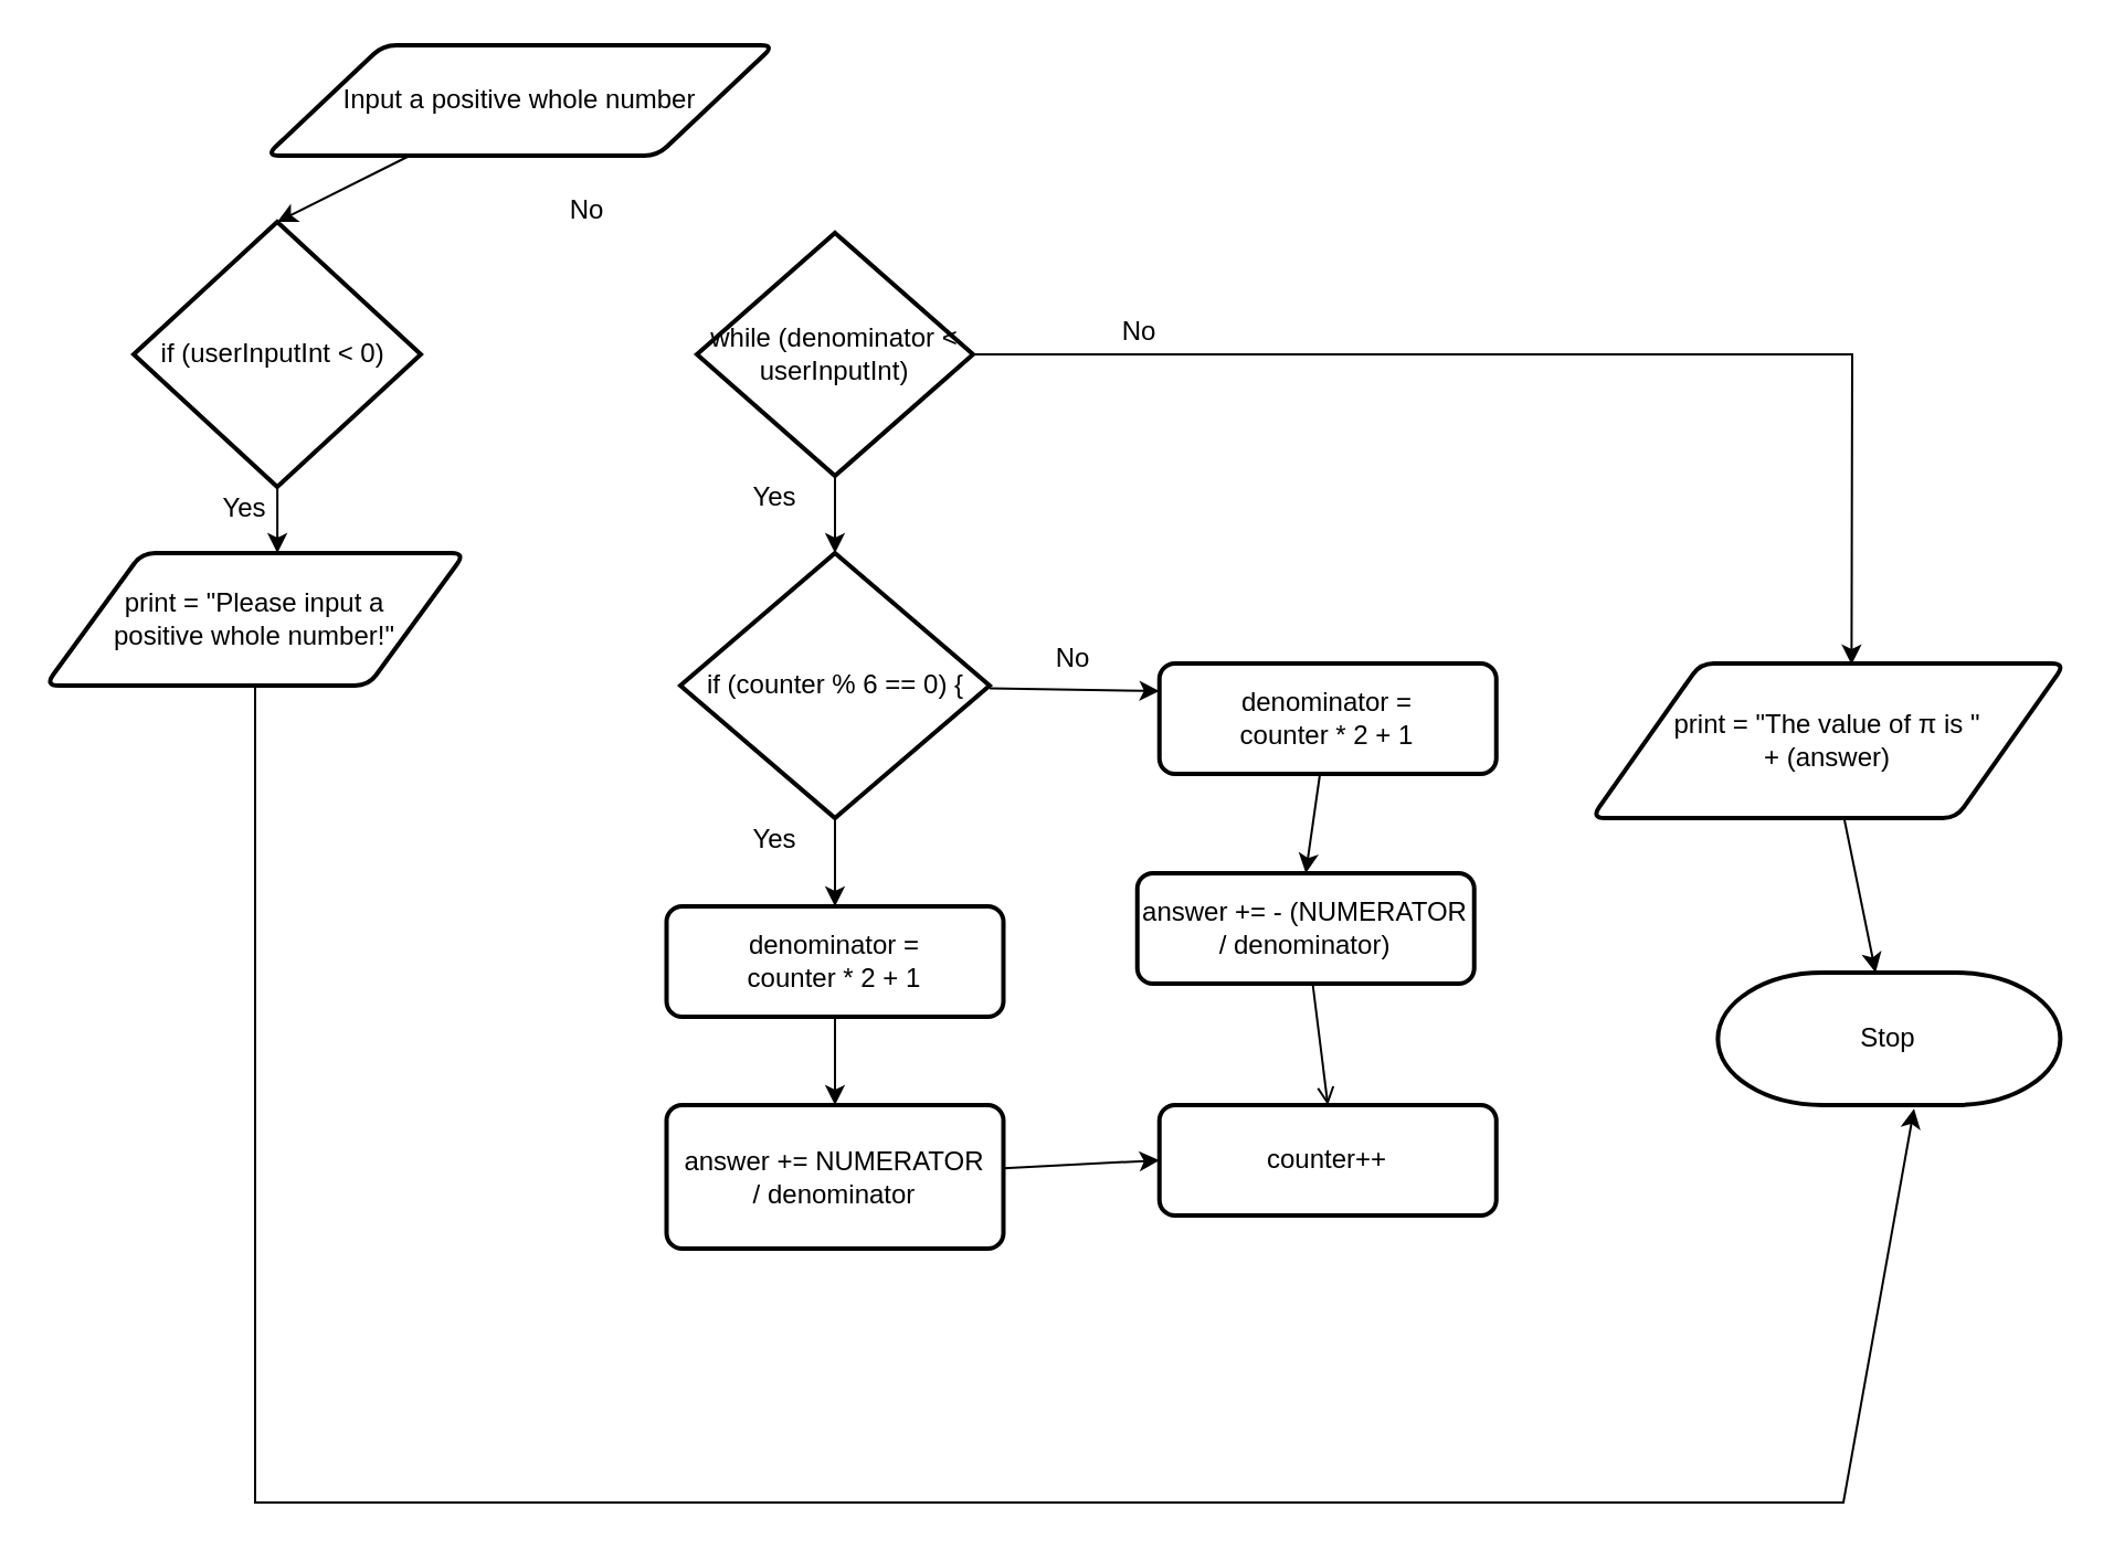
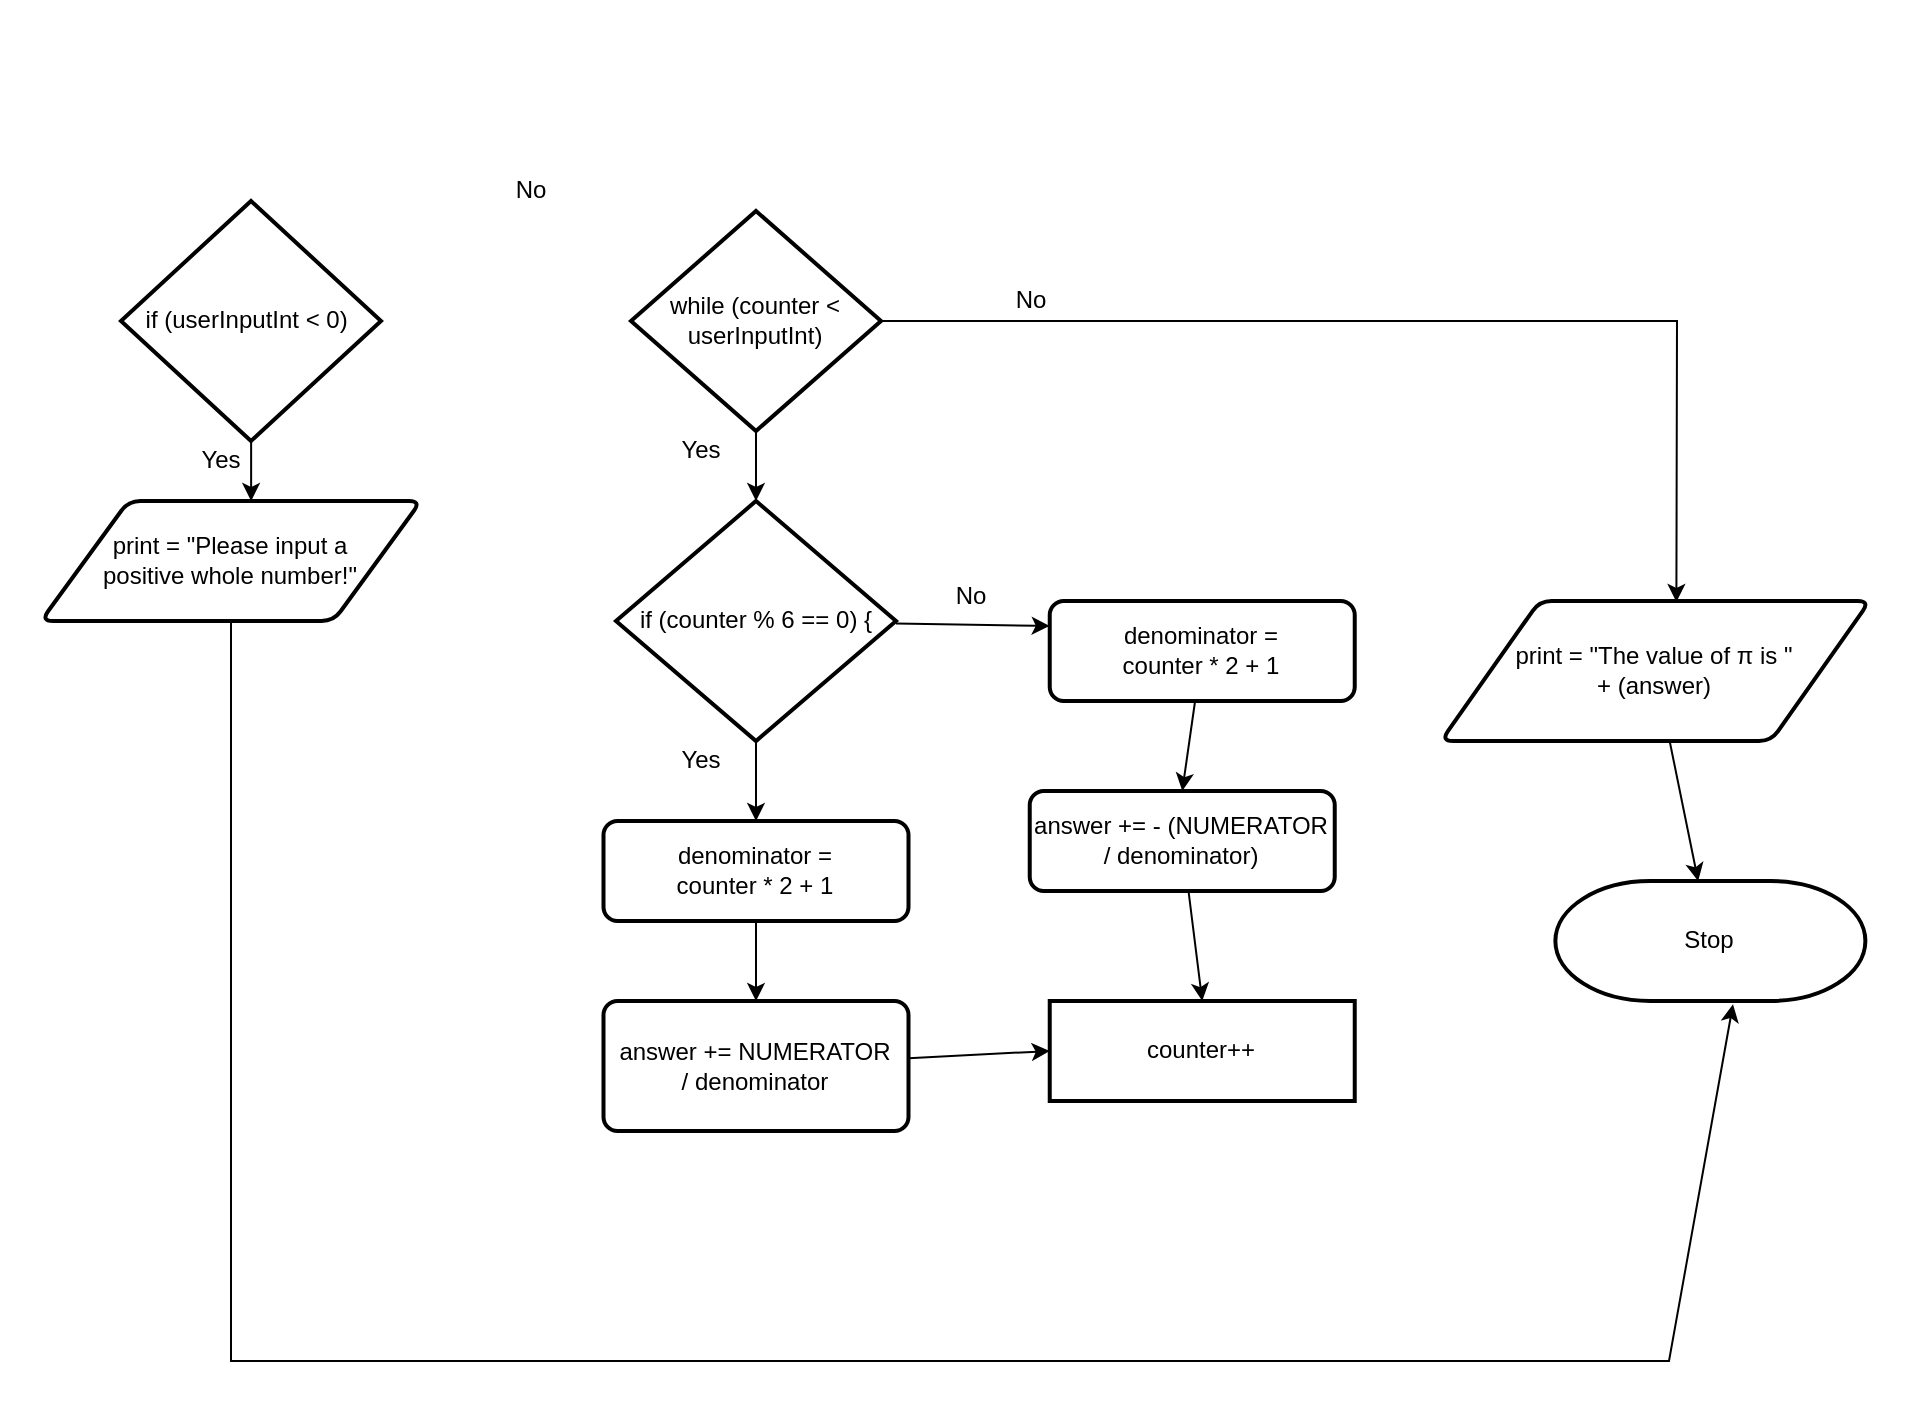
  <mxCell id="0" />
  <mxCell id="1" parent="0" />
- <mxCell id="2" style="edgeStyle=none;html=1;entryX=0.5;entryY=0;entryDx=0;entryDy=0;entryPerimeter=0;" parent="1" source="3" target="5" edge="1"><mxGeometry relative="1" as="geometry" /></mxCell>
- <mxCell id="3" value="Input a positive whole number" style="shape=parallelogram;html=1;strokeWidth=2;perimeter=parallelogramPerimeter;whiteSpace=wrap;rounded=1;arcSize=12;size=0.23;" parent="1" vertex="1"><mxGeometry x="120" y="20" width="230" height="50" as="geometry" /></mxCell>
  <mxCell id="4" style="edgeStyle=none;html=1;entryX=0.553;entryY=0;entryDx=0;entryDy=0;entryPerimeter=0;" parent="1" source="5" target="7" edge="1"><mxGeometry relative="1" as="geometry" /></mxCell>
  <mxCell id="5" value="if (userInputInt &amp;lt; 0)&amp;nbsp;" style="strokeWidth=2;html=1;shape=mxgraph.flowchart.decision;whiteSpace=wrap;" parent="1" vertex="1"><mxGeometry x="60" y="100" width="130" height="120" as="geometry" /></mxCell>
  <mxCell id="6" style="edgeStyle=none;html=1;entryX=0.573;entryY=1.027;entryDx=0;entryDy=0;entryPerimeter=0;rounded=0;" edge="1" parent="1" source="7" target="31"><mxGeometry relative="1" as="geometry"><Array as="points"><mxPoint x="115" y="680" /><mxPoint x="834" y="680" /></Array></mxGeometry></mxCell>
  <mxCell id="7" value="print =&amp;nbsp;&quot;Please input a &lt;br&gt;positive whole number!&quot;" style="shape=parallelogram;html=1;strokeWidth=2;perimeter=parallelogramPerimeter;whiteSpace=wrap;rounded=1;arcSize=12;size=0.23;" parent="1" vertex="1"><mxGeometry x="20" y="250" width="190" height="60" as="geometry" /></mxCell>
  <mxCell id="8" value="Yes" style="text;html=1;resizable=0;autosize=1;align=center;verticalAlign=middle;points=[];fillColor=none;strokeColor=none;rounded=0;" parent="1" vertex="1"><mxGeometry x="90" y="220" width="40" height="20" as="geometry" /></mxCell>
  <mxCell id="9" style="edgeStyle=none;html=1;entryX=0.5;entryY=0;entryDx=0;entryDy=0;entryPerimeter=0;" parent="1" source="11" target="15" edge="1"><mxGeometry relative="1" as="geometry" /></mxCell>
  <mxCell id="10" style="edgeStyle=none;rounded=0;html=1;entryX=0.549;entryY=0.007;entryDx=0;entryDy=0;entryPerimeter=0;" parent="1" source="11" target="29" edge="1"><mxGeometry relative="1" as="geometry"><Array as="points"><mxPoint x="838" y="160" /></Array></mxGeometry></mxCell>
- <mxCell id="11" value="while (denominator &amp;lt; userInputInt)" style="strokeWidth=2;html=1;shape=mxgraph.flowchart.decision;whiteSpace=wrap;" parent="1" vertex="1"><mxGeometry x="315" y="105" width="125" height="110" as="geometry" /></mxCell>
+ <mxCell id="11" value="while (counter &amp;lt; userInputInt)" style="strokeWidth=2;html=1;shape=mxgraph.flowchart.decision;whiteSpace=wrap;" parent="1" vertex="1"><mxGeometry x="315" y="105" width="125" height="110" as="geometry" /></mxCell>
  <mxCell id="12" value="No" style="text;html=1;resizable=0;autosize=1;align=center;verticalAlign=middle;points=[];fillColor=none;strokeColor=none;rounded=0;" parent="1" vertex="1"><mxGeometry x="250" y="85" width="30" height="20" as="geometry" /></mxCell>
  <mxCell id="13" style="edgeStyle=none;html=1;entryX=0.5;entryY=0;entryDx=0;entryDy=0;" parent="1" source="15" target="20" edge="1"><mxGeometry relative="1" as="geometry"><mxPoint x="377.5" y="405" as="targetPoint" /></mxGeometry></mxCell>
  <mxCell id="14" style="edgeStyle=none;rounded=0;html=1;entryX=0;entryY=0.25;entryDx=0;entryDy=0;" parent="1" source="15" target="24" edge="1"><mxGeometry relative="1" as="geometry" /></mxCell>
  <mxCell id="15" value="if (counter % 6 == 0) {" style="strokeWidth=2;html=1;shape=mxgraph.flowchart.decision;whiteSpace=wrap;" parent="1" vertex="1"><mxGeometry x="307.5" y="250" width="140" height="120" as="geometry" /></mxCell>
  <mxCell id="16" value="Yes" style="text;html=1;resizable=0;autosize=1;align=center;verticalAlign=middle;points=[];fillColor=none;strokeColor=none;rounded=0;" parent="1" vertex="1"><mxGeometry x="330" y="215" width="40" height="20" as="geometry" /></mxCell>
  <mxCell id="17" value="Yes" style="text;html=1;resizable=0;autosize=1;align=center;verticalAlign=middle;points=[];fillColor=none;strokeColor=none;rounded=0;" parent="1" vertex="1"><mxGeometry x="330" y="370" width="40" height="20" as="geometry" /></mxCell>
  <mxCell id="18" value="No" style="text;html=1;resizable=0;autosize=1;align=center;verticalAlign=middle;points=[];fillColor=none;strokeColor=none;rounded=0;" parent="1" vertex="1"><mxGeometry x="470" y="287.5" width="30" height="20" as="geometry" /></mxCell>
  <mxCell id="19" style="edgeStyle=none;rounded=0;html=1;entryX=0.5;entryY=0;entryDx=0;entryDy=0;" parent="1" source="20" target="22" edge="1"><mxGeometry relative="1" as="geometry" /></mxCell>
  <mxCell id="20" value="&lt;span&gt;denominator =&lt;/span&gt;&lt;br&gt;&lt;span&gt;counter * 2 + 1&lt;/span&gt;" style="rounded=1;whiteSpace=wrap;html=1;absoluteArcSize=1;arcSize=14;strokeWidth=2;" parent="1" vertex="1"><mxGeometry x="301.25" y="410" width="152.5" height="50" as="geometry" /></mxCell>
  <mxCell id="21" style="edgeStyle=none;rounded=0;html=1;entryX=0;entryY=0.5;entryDx=0;entryDy=0;" parent="1" source="22" target="27" edge="1"><mxGeometry relative="1" as="geometry" /></mxCell>
  <mxCell id="22" value="answer += NUMERATOR&lt;br&gt;/ denominator" style="rounded=1;whiteSpace=wrap;html=1;absoluteArcSize=1;arcSize=14;strokeWidth=2;" parent="1" vertex="1"><mxGeometry x="301.25" y="500" width="152.5" height="65" as="geometry" /></mxCell>
  <mxCell id="23" style="edgeStyle=none;rounded=0;html=1;entryX=0.5;entryY=0;entryDx=0;entryDy=0;" parent="1" source="24" target="26" edge="1"><mxGeometry relative="1" as="geometry" /></mxCell>
  <mxCell id="24" value="denominator =&lt;br&gt;counter * 2 + 1" style="rounded=1;whiteSpace=wrap;html=1;absoluteArcSize=1;arcSize=14;strokeWidth=2;" parent="1" vertex="1"><mxGeometry x="524.37" y="300" width="152.5" height="50" as="geometry" /></mxCell>
- <mxCell id="25" style="edgeStyle=none;rounded=0;html=1;entryX=0.5;entryY=0;entryDx=0;entryDy=0;endArrow=open;" parent="1" source="26" target="27" edge="1"><mxGeometry relative="1" as="geometry" /></mxCell>
+ <mxCell id="25" style="edgeStyle=none;rounded=0;html=1;entryX=0.5;entryY=0;entryDx=0;entryDy=0;" parent="1" source="26" target="27" edge="1"><mxGeometry relative="1" as="geometry" /></mxCell>
  <mxCell id="26" value="answer += - (NUMERATOR / denominator)" style="rounded=1;whiteSpace=wrap;html=1;absoluteArcSize=1;arcSize=14;strokeWidth=2;" parent="1" vertex="1"><mxGeometry x="514.37" y="395" width="152.5" height="50" as="geometry" /></mxCell>
- <mxCell id="27" value="counter++" style="rounded=1;whiteSpace=wrap;html=1;absoluteArcSize=1;arcSize=14;strokeWidth=2;" parent="1" vertex="1"><mxGeometry x="524.37" y="500" width="152.5" height="50" as="geometry" /></mxCell>
+ <mxCell id="27" value="counter++" style="whiteSpace=wrap;html=1;absoluteArcSize=1;arcSize=14;strokeWidth=2;rounded=0;" parent="1" vertex="1"><mxGeometry x="524.37" y="500" width="152.5" height="50" as="geometry" /></mxCell>
  <mxCell id="28" style="edgeStyle=none;rounded=0;html=1;" parent="1" source="29" target="31" edge="1"><mxGeometry relative="1" as="geometry" /></mxCell>
  <mxCell id="29" value="print = &quot;The value of π is &quot; &lt;br&gt;+ (answer)" style="shape=parallelogram;html=1;strokeWidth=2;perimeter=parallelogramPerimeter;whiteSpace=wrap;rounded=1;arcSize=12;size=0.23;" parent="1" vertex="1"><mxGeometry x="720" y="300" width="214.38" height="70" as="geometry" /></mxCell>
  <mxCell id="30" value="No" style="text;html=1;resizable=0;autosize=1;align=center;verticalAlign=middle;points=[];fillColor=none;strokeColor=none;rounded=0;" parent="1" vertex="1"><mxGeometry x="500" y="140" width="30" height="20" as="geometry" /></mxCell>
  <mxCell id="31" value="Stop" style="strokeWidth=2;html=1;shape=mxgraph.flowchart.terminator;whiteSpace=wrap;" parent="1" vertex="1"><mxGeometry x="777.19" y="440" width="155" height="60" as="geometry" /></mxCell>
